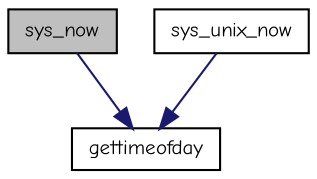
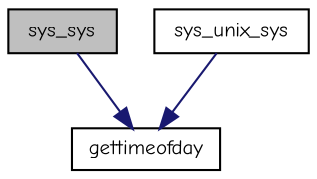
  digraph {
    fontname="Comic Neue"
    rankdir=TB
    node [color=black fillcolor=white fontname="Comic Neue" fontsize=10 shape=record style=filled]
    edge [color=midnightblue fontname="Comic Neue" fontsize=10 labelfontname=Helvetica labelfontsize=10 style=solid]
-   n1 [fillcolor=grey75 fontcolor=black height=0.2 label=sys_now width=0.4]
+   n1 [fillcolor=grey75 fontcolor=black height=0.2 label=sys_sys width=0.4]
    n2 [height=0.2 label=gettimeofday width=0.4]
-   n3 [height=0.2 label=sys_unix_now width=0.4]
+   n3 [height=0.2 label=sys_unix_sys width=0.4]
    n1 -> n2
    n3 -> n2
  }
